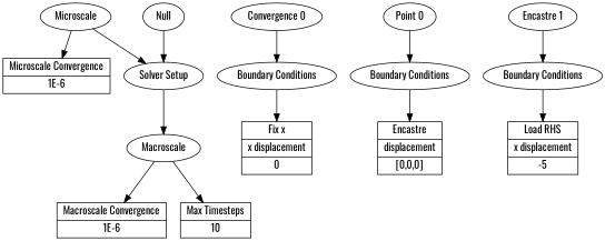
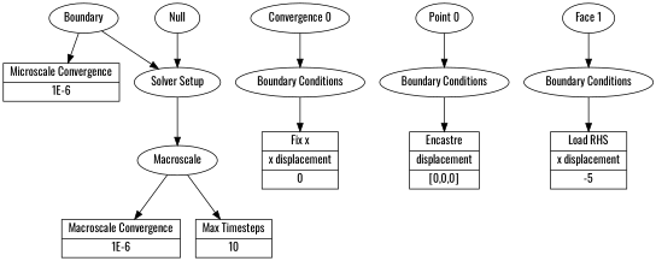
  strict digraph {
    fontname=Oswald
    node [fontname=Oswald]
    edge [fontname=Oswald]
    n1 [label="{Microscale Convergence | 1E-6}" shape=record]
    n2 [label="{Macroscale Convergence | 1E-6}" shape=record]
    n3 [label="{Max Timesteps | 10}" shape=record]
    n4 [label="{Fix x| x displacement | 0}" shape=record]
    n5 [label="{Encastre | displacement | [0,0,0]}" shape=record]
    n6 [label="{Load RHS | x displacement | -5}" shape=record]
    n7 [label="Solver Setup"]
    n8 [label=Macroscale]
-   n9 [label=Microscale]
+   n9 [label=Boundary]
    n10 [label="Convergence 0"]
    n11 [label="Boundary Conditions"]
    n12 [label="Point 0"]
    n13 [label="Boundary Conditions"]
-   n14 [label="Encastre 1"]
+   n14 [label="Face 1"]
    n15 [label="Boundary Conditions"]
    n16 [label=Null]
    n7 -> n8
    n8 -> n2
    n8 -> n3
    n9 -> n1
    n9 -> n7
    n10 -> n11
    n11 -> n4
    n12 -> n13
    n13 -> n5
    n14 -> n15
    n15 -> n6
    n16 -> n7
  }
